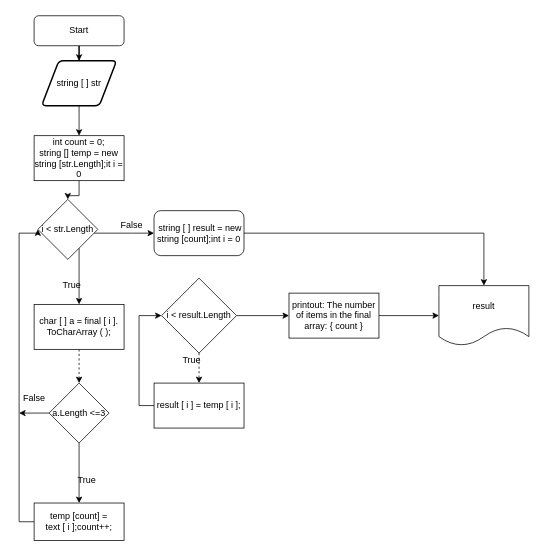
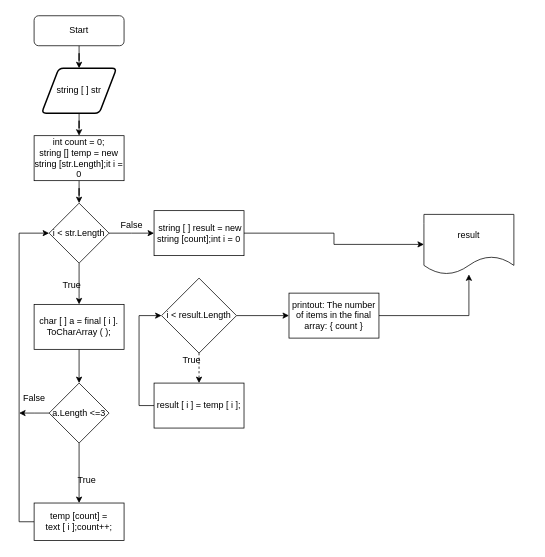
  <mxCell id="0" />
  <mxCell id="1" parent="0" />
  <mxCell id="2" value="" style="edgeStyle=orthogonalEdgeStyle;rounded=0;orthogonalLoop=1;jettySize=auto;html=1;" edge="1" parent="1" source="3" target="5"><mxGeometry relative="1" as="geometry" /></mxCell>
  <mxCell id="3" value="Start&lt;br&gt;" style="rounded=1;whiteSpace=wrap;html=1;fontSize=12;glass=0;strokeWidth=1;shadow=0;" parent="1" vertex="1"><mxGeometry x="45" y="20" width="120" height="40" as="geometry" /></mxCell>
  <mxCell id="4" value="" style="edgeStyle=orthogonalEdgeStyle;rounded=0;orthogonalLoop=1;jettySize=auto;html=1;" edge="1" parent="1" source="5" target="7"><mxGeometry relative="1" as="geometry" /></mxCell>
- <mxCell id="5" value="string [ ] str" style="shape=parallelogram;html=1;strokeWidth=2;perimeter=parallelogramPerimeter;whiteSpace=wrap;rounded=1;arcSize=12;size=0.23;" vertex="1" parent="1"><mxGeometry x="55" y="80" width="100" height="60" as="geometry" /></mxCell>
+ <mxCell id="5" value="string [ ] str" style="shape=parallelogram;html=1;strokeWidth=2;perimeter=parallelogramPerimeter;whiteSpace=wrap;rounded=1;arcSize=12;size=0.23;" vertex="1" parent="1"><mxGeometry x="55" y="90" width="100" height="60" as="geometry" /></mxCell>
  <mxCell id="6" value="" style="edgeStyle=orthogonalEdgeStyle;rounded=0;orthogonalLoop=1;jettySize=auto;html=1;" edge="1" parent="1" source="7" target="10"><mxGeometry relative="1" as="geometry" /></mxCell>
  <mxCell id="7" value="int count = 0;&lt;br&gt;string [] temp = new string [str.Length];it i = 0" style="rounded=0;whiteSpace=wrap;html=1;" vertex="1" parent="1"><mxGeometry x="45" y="180" width="120" height="60" as="geometry" /></mxCell>
  <mxCell id="8" value="" style="edgeStyle=orthogonalEdgeStyle;rounded=0;orthogonalLoop=1;jettySize=auto;html=1;" edge="1" parent="1" source="10" target="12"><mxGeometry relative="1" as="geometry"><Array as="points"><mxPoint x="175" y="310" /><mxPoint x="175" y="310" /></Array></mxGeometry></mxCell>
  <mxCell id="9" value="" style="edgeStyle=orthogonalEdgeStyle;rounded=0;orthogonalLoop=1;jettySize=auto;html=1;" edge="1" parent="1" source="10" target="15"><mxGeometry relative="1" as="geometry"><Array as="points"><mxPoint x="105" y="390" /><mxPoint x="105" y="390" /></Array></mxGeometry></mxCell>
- <mxCell id="10" value="i &amp;lt; str.Length" style="rhombus;whiteSpace=wrap;html=1;" vertex="1" parent="1"><mxGeometry x="50" y="265" width="80" height="80" as="geometry" /></mxCell>
+ <mxCell id="10" value="i &amp;lt; str.Length" style="rhombus;whiteSpace=wrap;html=1;" vertex="1" parent="1"><mxGeometry x="65" y="270" width="80" height="80" as="geometry" /></mxCell>
  <mxCell id="11" value="" style="edgeStyle=orthogonalEdgeStyle;rounded=0;orthogonalLoop=1;jettySize=auto;html=1;" edge="1" parent="1" source="12" target="25"><mxGeometry relative="1" as="geometry" /></mxCell>
- <mxCell id="12" value="&amp;nbsp;string [ ] result = new string [count];int i = 0" style="whiteSpace=wrap;html=1;rounded=1;" vertex="1" parent="1"><mxGeometry x="205" y="280" width="120" height="60" as="geometry" /></mxCell>
+ <mxCell id="12" value="&amp;nbsp;string [ ] result = new string [count];int i = 0" style="whiteSpace=wrap;html=1;" vertex="1" parent="1"><mxGeometry x="205" y="280" width="120" height="60" as="geometry" /></mxCell>
  <mxCell id="13" value="False" style="text;html=1;align=center;verticalAlign=middle;resizable=0;points=[];autosize=1;strokeColor=none;fillColor=none;" vertex="1" parent="1"><mxGeometry x="150" y="285" width="50" height="30" as="geometry" /></mxCell>
- <mxCell id="14" value="" style="edgeStyle=orthogonalEdgeStyle;rounded=0;orthogonalLoop=1;jettySize=auto;html=1;dashed=1;" edge="1" parent="1" source="15" target="28"><mxGeometry relative="1" as="geometry" /></mxCell>
+ <mxCell id="14" value="" style="edgeStyle=orthogonalEdgeStyle;rounded=0;orthogonalLoop=1;jettySize=auto;html=1;" edge="1" parent="1" source="15" target="28"><mxGeometry relative="1" as="geometry" /></mxCell>
  <mxCell id="15" value="char [ ] a = final [ i ]. ToCharArray ( );" style="whiteSpace=wrap;html=1;" vertex="1" parent="1"><mxGeometry x="45" y="405" width="120" height="60" as="geometry" /></mxCell>
  <mxCell id="16" value="True" style="text;html=1;align=center;verticalAlign=middle;resizable=0;points=[];autosize=1;strokeColor=none;fillColor=none;" vertex="1" parent="1"><mxGeometry x="70" y="365" width="50" height="30" as="geometry" /></mxCell>
  <mxCell id="17" value="" style="edgeStyle=orthogonalEdgeStyle;rounded=0;orthogonalLoop=1;jettySize=auto;html=1;dashed=1;" edge="1" parent="1" source="19" target="21"><mxGeometry relative="1" as="geometry" /></mxCell>
  <mxCell id="18" value="" style="edgeStyle=orthogonalEdgeStyle;rounded=0;orthogonalLoop=1;jettySize=auto;html=1;" edge="1" parent="1" source="19" target="24"><mxGeometry relative="1" as="geometry" /></mxCell>
  <mxCell id="19" value="i &amp;lt; result.Length" style="rhombus;whiteSpace=wrap;html=1;" vertex="1" parent="1"><mxGeometry x="215" y="370" width="100" height="100" as="geometry" /></mxCell>
  <mxCell id="20" style="edgeStyle=orthogonalEdgeStyle;rounded=0;orthogonalLoop=1;jettySize=auto;html=1;" edge="1" parent="1" source="21"><mxGeometry relative="1" as="geometry"><mxPoint x="215" y="420" as="targetPoint" /><Array as="points"><mxPoint x="185" y="540" /><mxPoint x="185" y="420" /></Array></mxGeometry></mxCell>
  <mxCell id="21" value="result [ i ] = temp [ i ];" style="whiteSpace=wrap;html=1;" vertex="1" parent="1"><mxGeometry x="205" y="510" width="120" height="60" as="geometry" /></mxCell>
  <mxCell id="22" value="True" style="text;html=1;align=center;verticalAlign=middle;resizable=0;points=[];autosize=1;strokeColor=none;fillColor=none;" vertex="1" parent="1"><mxGeometry x="230" y="465" width="50" height="30" as="geometry" /></mxCell>
  <mxCell id="23" value="" style="edgeStyle=orthogonalEdgeStyle;rounded=0;orthogonalLoop=1;jettySize=auto;html=1;" edge="1" parent="1" source="24" target="25"><mxGeometry relative="1" as="geometry" /></mxCell>
  <mxCell id="24" value="printout: The number of items in the final array: { count }" style="whiteSpace=wrap;html=1;" vertex="1" parent="1"><mxGeometry x="385" y="390" width="120" height="60" as="geometry" /></mxCell>
- <mxCell id="25" value="result" style="shape=document;whiteSpace=wrap;html=1;boundedLbl=1;" vertex="1" parent="1"><mxGeometry x="585" y="380" width="120" height="80" as="geometry" /></mxCell>
+ <mxCell id="25" value="result" style="shape=document;whiteSpace=wrap;html=1;boundedLbl=1;" vertex="1" parent="1"><mxGeometry x="565" y="285" width="120" height="80" as="geometry" /></mxCell>
  <mxCell id="26" value="" style="edgeStyle=orthogonalEdgeStyle;rounded=0;orthogonalLoop=1;jettySize=auto;html=1;" edge="1" parent="1" source="28"><mxGeometry relative="1" as="geometry"><mxPoint x="105" y="670" as="targetPoint" /></mxGeometry></mxCell>
  <mxCell id="27" value="" style="edgeStyle=orthogonalEdgeStyle;rounded=0;orthogonalLoop=1;jettySize=auto;html=1;" edge="1" parent="1" source="28"><mxGeometry relative="1" as="geometry"><mxPoint x="25" y="550" as="targetPoint" /></mxGeometry></mxCell>
  <mxCell id="28" value="a.Length &amp;lt;=3" style="rhombus;whiteSpace=wrap;html=1;" vertex="1" parent="1"><mxGeometry x="65" y="510" width="80" height="80" as="geometry" /></mxCell>
  <mxCell id="29" value="True" style="text;html=1;align=center;verticalAlign=middle;resizable=0;points=[];autosize=1;strokeColor=none;fillColor=none;" vertex="1" parent="1"><mxGeometry x="90" y="625" width="50" height="30" as="geometry" /></mxCell>
  <mxCell id="30" style="edgeStyle=orthogonalEdgeStyle;rounded=0;orthogonalLoop=1;jettySize=auto;html=1;entryX=0;entryY=0.5;entryDx=0;entryDy=0;" edge="1" parent="1" source="31" target="10"><mxGeometry relative="1" as="geometry"><mxPoint x="25" y="310" as="targetPoint" /><Array as="points"><mxPoint x="25" y="695" /><mxPoint x="25" y="310" /></Array></mxGeometry></mxCell>
  <mxCell id="31" value="temp [count] = &lt;br&gt;text [ i ];count++;" style="rounded=0;whiteSpace=wrap;html=1;" vertex="1" parent="1"><mxGeometry x="45" y="670" width="120" height="50" as="geometry" /></mxCell>
  <mxCell id="32" value="False" style="text;html=1;align=center;verticalAlign=middle;resizable=0;points=[];autosize=1;strokeColor=none;fillColor=none;" vertex="1" parent="1"><mxGeometry x="20" y="515" width="50" height="30" as="geometry" /></mxCell>
